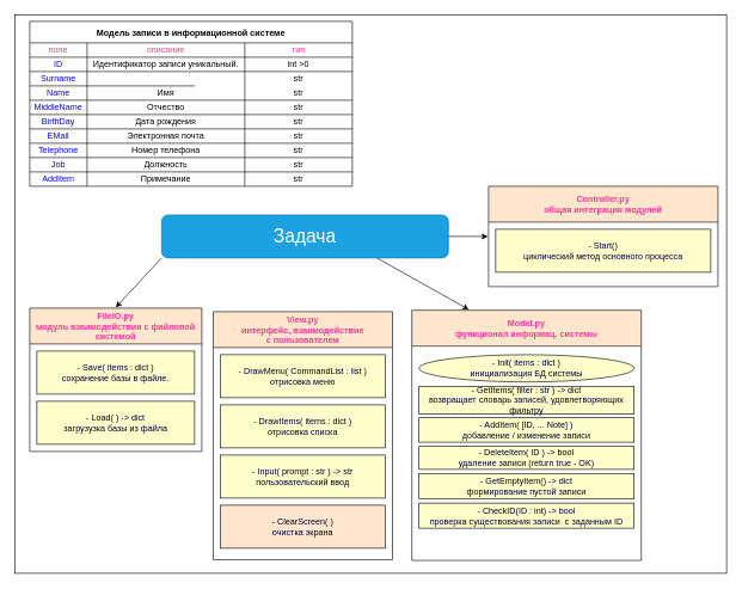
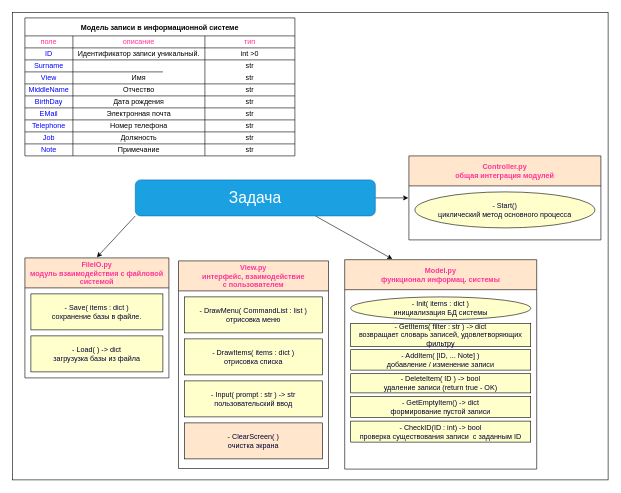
  <mxCell id="0" />
  <mxCell id="1" parent="0" />
  <mxCell id="2" value="" style="rounded=0;shadow=0;glass=0;labelBackgroundColor=none;labelBorderColor=none;sketch=0;fontColor=none;strokeColor=#000000;fillColor=none;noLabel=1;" parent="1" vertex="1"><mxGeometry x="20" y="20" width="993" height="779" as="geometry" /></mxCell>
  <mxCell id="3" value="Модель записи в информационной системе" style="shape=table;startSize=30;container=1;collapsible=0;childLayout=tableLayout;fontStyle=1;align=center;pointerEvents=1;" parent="1" vertex="1"><mxGeometry x="41" y="29" width="450" height="230" as="geometry" /></mxCell>
  <mxCell id="4" value="" style="shape=partialRectangle;html=1;whiteSpace=wrap;collapsible=0;dropTarget=0;pointerEvents=0;fillColor=none;top=0;left=0;bottom=0;right=0;points=[[0,0.5],[1,0.5]];portConstraint=eastwest;fontColor=#33FF33;" parent="3" vertex="1"><mxGeometry y="30" width="450" height="20" as="geometry" /></mxCell>
  <mxCell id="5" value="поле" style="shape=partialRectangle;html=1;whiteSpace=wrap;connectable=0;fillColor=none;top=0;left=0;bottom=0;right=0;overflow=hidden;pointerEvents=1;fontColor=#FF3399;" parent="4" vertex="1"><mxGeometry width="80" height="20" as="geometry"><mxRectangle width="80" height="20" as="alternateBounds" /></mxGeometry></mxCell>
  <mxCell id="6" value="описание" style="shape=partialRectangle;html=1;whiteSpace=wrap;connectable=0;fillColor=none;top=0;left=0;bottom=0;right=0;overflow=hidden;pointerEvents=1;fontColor=#FF3399;" parent="4" vertex="1"><mxGeometry x="80" width="220" height="20" as="geometry"><mxRectangle width="220" height="20" as="alternateBounds" /></mxGeometry></mxCell>
  <mxCell id="7" value="тип" style="shape=partialRectangle;html=1;whiteSpace=wrap;connectable=0;fillColor=none;top=0;left=0;bottom=0;right=0;overflow=hidden;pointerEvents=1;fontColor=#FF3399;" parent="4" vertex="1"><mxGeometry x="300" width="150" height="20" as="geometry"><mxRectangle width="150" height="20" as="alternateBounds" /></mxGeometry></mxCell>
  <mxCell id="8" value="" style="shape=partialRectangle;html=1;whiteSpace=wrap;collapsible=0;dropTarget=0;pointerEvents=0;fillColor=none;top=0;left=0;bottom=0;right=0;points=[[0,0.5],[1,0.5]];portConstraint=eastwest;fontColor=#33FF33;" parent="3" vertex="1"><mxGeometry y="50" width="450" height="20" as="geometry" /></mxCell>
  <mxCell id="9" value="ID" style="shape=partialRectangle;html=1;whiteSpace=wrap;connectable=0;fillColor=none;top=0;left=0;bottom=0;right=0;overflow=hidden;pointerEvents=1;fontColor=#0000FF;" parent="8" vertex="1"><mxGeometry width="80" height="20" as="geometry"><mxRectangle width="80" height="20" as="alternateBounds" /></mxGeometry></mxCell>
  <mxCell id="10" value="&lt;span style=&quot;text-align: left;&quot;&gt;Идентификатор записи уникальный.&lt;/span&gt;" style="shape=partialRectangle;html=1;whiteSpace=wrap;connectable=0;fillColor=none;top=0;left=0;bottom=0;right=0;overflow=hidden;pointerEvents=1;fontColor=#000000;" parent="8" vertex="1"><mxGeometry x="80" width="220" height="20" as="geometry"><mxRectangle width="220" height="20" as="alternateBounds" /></mxGeometry></mxCell>
  <mxCell id="11" value="&lt;span style=&quot;text-align: left&quot;&gt;int &amp;gt;0&lt;/span&gt;" style="shape=partialRectangle;html=1;whiteSpace=wrap;connectable=0;fillColor=none;top=0;left=0;bottom=0;right=0;overflow=hidden;pointerEvents=1;fontColor=#000000;" parent="8" vertex="1"><mxGeometry x="300" width="150" height="20" as="geometry"><mxRectangle width="150" height="20" as="alternateBounds" /></mxGeometry></mxCell>
  <mxCell id="12" value="" style="shape=partialRectangle;html=1;whiteSpace=wrap;collapsible=0;dropTarget=0;pointerEvents=0;fillColor=none;top=0;left=0;bottom=0;right=0;points=[[0,0.5],[1,0.5]];portConstraint=eastwest;fontColor=#33FF33;" parent="3" vertex="1"><mxGeometry y="70" width="450" height="20" as="geometry" /></mxCell>
  <mxCell id="13" value="&lt;span style=&quot;text-align: left&quot;&gt;Surname&lt;/span&gt;" style="shape=partialRectangle;html=1;whiteSpace=wrap;connectable=0;top=0;left=0;bottom=0;right=0;overflow=hidden;pointerEvents=1;fontColor=#0000FF;fillColor=none;" parent="12" vertex="1"><mxGeometry width="80" height="20" as="geometry"><mxRectangle width="80" height="20" as="alternateBounds" /></mxGeometry></mxCell>
  <mxCell id="14" value="str" style="shape=partialRectangle;html=1;whiteSpace=wrap;connectable=0;fillColor=none;top=0;left=0;bottom=0;right=0;overflow=hidden;pointerEvents=1;fontColor=#000000;strokeColor=#FFFFFF;" parent="12" vertex="1"><mxGeometry x="300" width="150" height="20" as="geometry"><mxRectangle width="150" height="20" as="alternateBounds" /></mxGeometry></mxCell>
  <mxCell id="15" value="" style="shape=partialRectangle;html=1;whiteSpace=wrap;collapsible=0;dropTarget=0;pointerEvents=0;fillColor=none;top=0;left=0;bottom=0;right=0;points=[[0,0.5],[1,0.5]];portConstraint=eastwest;fontColor=#33FF33;" parent="3" vertex="1"><mxGeometry y="90" width="450" height="20" as="geometry" /></mxCell>
- <mxCell id="16" value="Name" style="shape=partialRectangle;html=1;whiteSpace=wrap;connectable=0;fillColor=none;top=0;left=0;bottom=0;right=0;overflow=hidden;pointerEvents=1;fontColor=#0000FF;" parent="15" vertex="1"><mxGeometry width="80" height="20" as="geometry"><mxRectangle width="80" height="20" as="alternateBounds" /></mxGeometry></mxCell>
+ <mxCell id="16" value="View" style="shape=partialRectangle;html=1;whiteSpace=wrap;connectable=0;fillColor=none;top=0;left=0;bottom=0;right=0;overflow=hidden;pointerEvents=1;fontColor=#0000FF;" parent="15" vertex="1"><mxGeometry width="80" height="20" as="geometry"><mxRectangle width="80" height="20" as="alternateBounds" /></mxGeometry></mxCell>
  <mxCell id="17" value="Имя" style="shape=partialRectangle;html=1;whiteSpace=wrap;connectable=0;fillColor=none;top=0;left=0;bottom=0;right=0;overflow=hidden;pointerEvents=1;fontColor=#000000;strokeColor=#FFFFFF;" parent="15" vertex="1"><mxGeometry x="80" width="220" height="20" as="geometry"><mxRectangle width="220" height="20" as="alternateBounds" /></mxGeometry></mxCell>
  <mxCell id="18" value="str" style="shape=partialRectangle;html=1;whiteSpace=wrap;connectable=0;fillColor=none;top=0;left=0;bottom=0;right=0;overflow=hidden;pointerEvents=1;fontColor=#000000;strokeColor=#FFFFFF;" parent="15" vertex="1"><mxGeometry x="300" width="150" height="20" as="geometry"><mxRectangle width="150" height="20" as="alternateBounds" /></mxGeometry></mxCell>
  <mxCell id="19" value="" style="shape=partialRectangle;html=1;whiteSpace=wrap;collapsible=0;dropTarget=0;pointerEvents=0;fillColor=none;top=0;left=0;bottom=0;right=0;points=[[0,0.5],[1,0.5]];portConstraint=eastwest;fontColor=#33FF33;" parent="3" vertex="1"><mxGeometry y="110" width="450" height="20" as="geometry" /></mxCell>
  <mxCell id="20" value="MiddleName" style="shape=partialRectangle;html=1;whiteSpace=wrap;connectable=0;fillColor=none;top=0;left=0;bottom=0;right=0;overflow=hidden;pointerEvents=1;fontColor=#0000FF;" parent="19" vertex="1"><mxGeometry width="80" height="20" as="geometry"><mxRectangle width="80" height="20" as="alternateBounds" /></mxGeometry></mxCell>
  <mxCell id="21" value="Отчество" style="shape=partialRectangle;html=1;whiteSpace=wrap;connectable=0;fillColor=none;top=0;left=0;bottom=0;right=0;overflow=hidden;pointerEvents=1;fontColor=#000000;strokeColor=#FFFFFF;" parent="19" vertex="1"><mxGeometry x="80" width="220" height="20" as="geometry"><mxRectangle width="220" height="20" as="alternateBounds" /></mxGeometry></mxCell>
  <mxCell id="22" value="&lt;font&gt;str&lt;/font&gt;" style="shape=partialRectangle;html=1;whiteSpace=wrap;connectable=0;fillColor=none;top=0;left=0;bottom=0;right=0;overflow=hidden;pointerEvents=1;fontColor=#000000;strokeColor=#FFFFFF;" parent="19" vertex="1"><mxGeometry x="300" width="150" height="20" as="geometry"><mxRectangle width="150" height="20" as="alternateBounds" /></mxGeometry></mxCell>
  <mxCell id="23" value="" style="shape=partialRectangle;html=1;whiteSpace=wrap;collapsible=0;dropTarget=0;pointerEvents=0;fillColor=none;top=0;left=0;bottom=0;right=0;points=[[0,0.5],[1,0.5]];portConstraint=eastwest;fontColor=#33FF33;" parent="3" vertex="1"><mxGeometry y="130" width="450" height="20" as="geometry" /></mxCell>
  <mxCell id="24" value="BirthDay" style="shape=partialRectangle;html=1;whiteSpace=wrap;connectable=0;fillColor=none;top=0;left=0;bottom=0;right=0;overflow=hidden;pointerEvents=1;fontColor=#0000FF;" parent="23" vertex="1"><mxGeometry width="80" height="20" as="geometry"><mxRectangle width="80" height="20" as="alternateBounds" /></mxGeometry></mxCell>
  <mxCell id="25" value="Дата рождения" style="shape=partialRectangle;html=1;whiteSpace=wrap;connectable=0;fillColor=none;top=0;left=0;bottom=0;right=0;overflow=hidden;pointerEvents=1;fontColor=#000000;strokeColor=#F0F0F0;" parent="23" vertex="1"><mxGeometry x="80" width="220" height="20" as="geometry"><mxRectangle width="220" height="20" as="alternateBounds" /></mxGeometry></mxCell>
  <mxCell id="26" value="str" style="shape=partialRectangle;html=1;whiteSpace=wrap;connectable=0;fillColor=none;top=0;left=0;bottom=0;right=0;overflow=hidden;pointerEvents=1;fontColor=#000000;strokeColor=#F0F0F0;" parent="23" vertex="1"><mxGeometry x="300" width="150" height="20" as="geometry"><mxRectangle width="150" height="20" as="alternateBounds" /></mxGeometry></mxCell>
  <mxCell id="27" value="" style="shape=partialRectangle;html=1;whiteSpace=wrap;collapsible=0;dropTarget=0;pointerEvents=0;fillColor=none;top=0;left=0;bottom=0;right=0;points=[[0,0.5],[1,0.5]];portConstraint=eastwest;fontColor=#33FF33;" parent="3" vertex="1"><mxGeometry y="150" width="450" height="20" as="geometry" /></mxCell>
  <mxCell id="28" value="EMail" style="shape=partialRectangle;html=1;whiteSpace=wrap;connectable=0;fillColor=none;top=0;left=0;bottom=0;right=0;overflow=hidden;pointerEvents=1;fontColor=#0000FF;" parent="27" vertex="1"><mxGeometry width="80" height="20" as="geometry"><mxRectangle width="80" height="20" as="alternateBounds" /></mxGeometry></mxCell>
  <mxCell id="29" value="Электронная почта" style="shape=partialRectangle;html=1;whiteSpace=wrap;connectable=0;fillColor=none;top=0;left=0;bottom=0;right=0;overflow=hidden;pointerEvents=1;fontColor=#000000;strokeColor=#F0F0F0;" parent="27" vertex="1"><mxGeometry x="80" width="220" height="20" as="geometry"><mxRectangle width="220" height="20" as="alternateBounds" /></mxGeometry></mxCell>
  <mxCell id="30" value="str" style="shape=partialRectangle;html=1;whiteSpace=wrap;connectable=0;fillColor=none;top=0;left=0;bottom=0;right=0;overflow=hidden;pointerEvents=1;fontColor=#000000;strokeColor=#F0F0F0;" parent="27" vertex="1"><mxGeometry x="300" width="150" height="20" as="geometry"><mxRectangle width="150" height="20" as="alternateBounds" /></mxGeometry></mxCell>
  <mxCell id="31" value="" style="shape=partialRectangle;html=1;whiteSpace=wrap;collapsible=0;dropTarget=0;pointerEvents=0;fillColor=none;top=0;left=0;bottom=0;right=0;points=[[0,0.5],[1,0.5]];portConstraint=eastwest;fontColor=#33FF33;" parent="3" vertex="1"><mxGeometry y="170" width="450" height="20" as="geometry" /></mxCell>
  <mxCell id="32" value="Telephone" style="shape=partialRectangle;html=1;whiteSpace=wrap;connectable=0;fillColor=none;top=0;left=0;bottom=0;right=0;overflow=hidden;pointerEvents=1;fontColor=#0000FF;" parent="31" vertex="1"><mxGeometry width="80" height="20" as="geometry"><mxRectangle width="80" height="20" as="alternateBounds" /></mxGeometry></mxCell>
  <mxCell id="33" value="Номер телефона" style="shape=partialRectangle;html=1;whiteSpace=wrap;connectable=0;fillColor=none;top=0;left=0;bottom=0;right=0;overflow=hidden;pointerEvents=1;fontColor=#000000;strokeColor=#F0F0F0;" parent="31" vertex="1"><mxGeometry x="80" width="220" height="20" as="geometry"><mxRectangle width="220" height="20" as="alternateBounds" /></mxGeometry></mxCell>
  <mxCell id="34" value="str" style="shape=partialRectangle;html=1;whiteSpace=wrap;connectable=0;fillColor=none;top=0;left=0;bottom=0;right=0;overflow=hidden;pointerEvents=1;fontColor=#000000;strokeColor=#F0F0F0;" parent="31" vertex="1"><mxGeometry x="300" width="150" height="20" as="geometry"><mxRectangle width="150" height="20" as="alternateBounds" /></mxGeometry></mxCell>
  <mxCell id="35" value="" style="shape=partialRectangle;html=1;whiteSpace=wrap;collapsible=0;dropTarget=0;pointerEvents=0;fillColor=none;top=0;left=0;bottom=0;right=0;points=[[0,0.5],[1,0.5]];portConstraint=eastwest;fontColor=#33FF33;" parent="3" vertex="1"><mxGeometry y="190" width="450" height="20" as="geometry" /></mxCell>
  <mxCell id="36" value="Job" style="shape=partialRectangle;html=1;whiteSpace=wrap;connectable=0;fillColor=none;top=0;left=0;bottom=0;right=0;overflow=hidden;pointerEvents=1;fontColor=#0000FF;" parent="35" vertex="1"><mxGeometry width="80" height="20" as="geometry"><mxRectangle width="80" height="20" as="alternateBounds" /></mxGeometry></mxCell>
  <mxCell id="37" value="Должность" style="shape=partialRectangle;html=1;whiteSpace=wrap;connectable=0;fillColor=none;top=0;left=0;bottom=0;right=0;overflow=hidden;pointerEvents=1;fontColor=#000000;strokeColor=#F0F0F0;" parent="35" vertex="1"><mxGeometry x="80" width="220" height="20" as="geometry"><mxRectangle width="220" height="20" as="alternateBounds" /></mxGeometry></mxCell>
  <mxCell id="38" value="str" style="shape=partialRectangle;html=1;whiteSpace=wrap;connectable=0;fillColor=none;top=0;left=0;bottom=0;right=0;overflow=hidden;pointerEvents=1;fontColor=#000000;strokeColor=#F0F0F0;" parent="35" vertex="1"><mxGeometry x="300" width="150" height="20" as="geometry"><mxRectangle width="150" height="20" as="alternateBounds" /></mxGeometry></mxCell>
  <mxCell id="39" value="" style="shape=partialRectangle;html=1;whiteSpace=wrap;collapsible=0;dropTarget=0;pointerEvents=0;fillColor=none;top=0;left=0;bottom=0;right=0;points=[[0,0.5],[1,0.5]];portConstraint=eastwest;fontColor=#33FF33;" parent="3" vertex="1"><mxGeometry y="210" width="450" height="20" as="geometry" /></mxCell>
- <mxCell id="40" value="AddItem" style="shape=partialRectangle;html=1;whiteSpace=wrap;connectable=0;fillColor=none;top=0;left=0;bottom=0;right=0;overflow=hidden;pointerEvents=1;fontColor=#0000FF;" parent="39" vertex="1"><mxGeometry width="80" height="20" as="geometry"><mxRectangle width="80" height="20" as="alternateBounds" /></mxGeometry></mxCell>
+ <mxCell id="40" value="Note" style="shape=partialRectangle;html=1;whiteSpace=wrap;connectable=0;fillColor=none;top=0;left=0;bottom=0;right=0;overflow=hidden;pointerEvents=1;fontColor=#0000FF;" parent="39" vertex="1"><mxGeometry width="80" height="20" as="geometry"><mxRectangle width="80" height="20" as="alternateBounds" /></mxGeometry></mxCell>
  <mxCell id="41" value="Примечание" style="shape=partialRectangle;html=1;whiteSpace=wrap;connectable=0;fillColor=none;top=0;left=0;bottom=0;right=0;overflow=hidden;pointerEvents=1;fontColor=#000000;strokeColor=#F0F0F0;" parent="39" vertex="1"><mxGeometry x="80" width="220" height="20" as="geometry"><mxRectangle width="220" height="20" as="alternateBounds" /></mxGeometry></mxCell>
  <mxCell id="42" value="str" style="shape=partialRectangle;html=1;whiteSpace=wrap;connectable=0;fillColor=none;top=0;left=0;bottom=0;right=0;overflow=hidden;pointerEvents=1;fontColor=#000000;strokeColor=#F0F0F0;" parent="39" vertex="1"><mxGeometry x="300" width="150" height="20" as="geometry"><mxRectangle width="150" height="20" as="alternateBounds" /></mxGeometry></mxCell>
  <mxCell id="43" value="FileIO.py&#10;модуль взаимодействия с файловой&#10;системой" style="swimlane;fontColor=#FF3399;strokeColor=#000000;startSize=50;perimeterSpacing=1;labelBackgroundColor=none;fillColor=#FFE6CC;" parent="1" vertex="1"><mxGeometry x="41" y="429" width="240" height="200" as="geometry"><mxRectangle x="40" y="450" width="230" height="50" as="alternateBounds" /></mxGeometry></mxCell>
  <mxCell id="44" value="&lt;font&gt;- Save( items : dict )&lt;br&gt;сохранение базы в файле.&lt;/font&gt;" style="whiteSpace=wrap;html=1;fontColor=#000033;strokeColor=#000000;fillColor=#FFFFCC;" parent="43" vertex="1"><mxGeometry x="10" y="60" width="220" height="60" as="geometry" /></mxCell>
  <mxCell id="45" value="&lt;font&gt;- Load( ) -&amp;gt; dict&lt;br&gt;загрузузка базы из файла&lt;/font&gt;" style="whiteSpace=wrap;html=1;fontColor=#000033;strokeColor=#000000;fillColor=#FFFFCC;" parent="43" vertex="1"><mxGeometry x="10" y="130" width="220" height="60" as="geometry" /></mxCell>
  <mxCell id="46" style="edgeStyle=none;html=1;exitX=0;exitY=1;exitDx=0;exitDy=0;entryX=0.5;entryY=0;entryDx=0;entryDy=0;fontColor=#FFFFFF;strokeColor=#000000;" parent="1" source="49" target="43" edge="1"><mxGeometry relative="1" as="geometry" /></mxCell>
  <mxCell id="47" style="edgeStyle=none;html=1;exitX=0.75;exitY=1;exitDx=0;exitDy=0;entryX=0.25;entryY=0;entryDx=0;entryDy=0;fontColor=#00FF00;strokeColor=#000000;" parent="1" source="49" target="55" edge="1"><mxGeometry relative="1" as="geometry" /></mxCell>
  <mxCell id="48" style="edgeStyle=none;html=1;exitX=1;exitY=0.5;exitDx=0;exitDy=0;entryX=0;entryY=0.5;entryDx=0;entryDy=0;fontColor=#00FF00;strokeColor=#000000;" parent="1" source="49" target="62" edge="1"><mxGeometry relative="1" as="geometry" /></mxCell>
  <mxCell id="49" value="&lt;font color=&quot;#ffffff&quot; style=&quot;font-size: 26px&quot;&gt;Задача&lt;/font&gt;" style="rounded=1;whiteSpace=wrap;html=1;fontColor=#ffffff;strokeColor=#006EAF;fillColor=#1ba1e2;" parent="1" vertex="1"><mxGeometry x="225" y="299" width="400" height="60" as="geometry" /></mxCell>
  <mxCell id="50" value="View.py&#10;интерфейс, взаимодействие&#10;с пользователем" style="swimlane;fontColor=#FF3399;strokeColor=#000000;startSize=50;labelBackgroundColor=none;labelBorderColor=none;swimlaneFillColor=none;perimeterSpacing=1;swimlaneLine=1;glass=0;rounded=0;shadow=0;sketch=0;fillColor=#FFE6CC;" parent="1" vertex="1"><mxGeometry x="297" y="434" width="250" height="346" as="geometry" /></mxCell>
  <mxCell id="51" value="&lt;font&gt;- DrawMenu(&amp;nbsp;CommandList : list&lt;/font&gt;&lt;span&gt;&amp;nbsp;&lt;/span&gt;&lt;font&gt;)&lt;br&gt;отрисовка меню&lt;br&gt;&lt;/font&gt;" style="whiteSpace=wrap;html=1;fontColor=#000033;strokeColor=#000000;fillColor=#FFFFCC;" parent="50" vertex="1"><mxGeometry x="10" y="60" width="230" height="60" as="geometry" /></mxCell>
  <mxCell id="52" value="&lt;font&gt;- DrawItems( items : dict&lt;/font&gt;&lt;span&gt;&amp;nbsp;&lt;/span&gt;&lt;font&gt;)&lt;br&gt;отрисовка списка&lt;br&gt;&lt;/font&gt;" style="whiteSpace=wrap;html=1;fontColor=#000033;strokeColor=#000000;fillColor=#FFFFCC;" parent="50" vertex="1"><mxGeometry x="10" y="130" width="230" height="60" as="geometry" /></mxCell>
  <mxCell id="53" value="&lt;font&gt;- Input( prompt : str&lt;/font&gt;&lt;span&gt;&amp;nbsp;&lt;/span&gt;&lt;font&gt;) -&amp;gt; str&lt;br&gt;пользовательский ввод&lt;br&gt;&lt;/font&gt;" style="whiteSpace=wrap;html=1;fontColor=#000033;strokeColor=#000000;fillColor=#FFFFCC;" parent="50" vertex="1"><mxGeometry x="10" y="200" width="230" height="60" as="geometry" /></mxCell>
  <mxCell id="54" value="&lt;font&gt;- ClearScreen( &lt;/font&gt;&lt;font&gt;)&lt;br&gt;очистка экрана&lt;br&gt;&lt;/font&gt;" style="whiteSpace=wrap;html=1;fontColor=#000033;strokeColor=#000000;fillColor=#ffe6cc;" parent="50" vertex="1"><mxGeometry x="10" y="270" width="230" height="60" as="geometry" /></mxCell>
  <mxCell id="55" value="Model.py&#10;функционал информац. системы" style="swimlane;fontColor=#FF3399;strokeColor=#000000;startSize=50;perimeterSpacing=1;fillColor=#FFE6CC;" parent="1" vertex="1"><mxGeometry x="574" y="432" width="320" height="349" as="geometry" /></mxCell>
  <mxCell id="56" value="&lt;font&gt;- GetItems( filter : str&lt;/font&gt;&lt;span&gt;&amp;nbsp;&lt;/span&gt;&lt;font&gt;) -&amp;gt; dict&lt;br&gt;возвращает словарь записей, удовлетворяющих фильтру&lt;br&gt;&lt;/font&gt;" style="whiteSpace=wrap;html=1;fontColor=#000033;strokeColor=#000000;fillColor=#FFFFCC;" parent="55" vertex="1"><mxGeometry x="10" y="106" width="300" height="39" as="geometry" /></mxCell>
  <mxCell id="57" value="&lt;font&gt;- Add&lt;/font&gt;&lt;font&gt;Item(&amp;nbsp;&lt;/font&gt;&lt;span style=&quot;&quot;&gt;[ID, ... Note]&lt;/span&gt;&lt;span style=&quot;&quot;&gt;&amp;nbsp;&lt;/span&gt;&lt;font&gt;)&lt;br&gt;добавление / изменение записи&lt;br&gt;&lt;/font&gt;" style="whiteSpace=wrap;html=1;fontColor=#000033;strokeColor=#000000;fillColor=#FFFFCC;" parent="55" vertex="1"><mxGeometry x="10" y="150" width="300" height="34" as="geometry" /></mxCell>
  <mxCell id="58" value="&lt;font&gt;- Delete&lt;/font&gt;&lt;font&gt;Item(&amp;nbsp;&lt;/font&gt;&lt;span&gt;ID&lt;/span&gt;&lt;span&gt;&amp;nbsp;&lt;/span&gt;&lt;font&gt;) -&amp;gt; bool&lt;br&gt;удаление записи (return true - OK)&lt;br&gt;&lt;/font&gt;" style="whiteSpace=wrap;html=1;fontColor=#000033;strokeColor=#000000;fillColor=#FFFFCC;" parent="55" vertex="1"><mxGeometry x="10" y="190" width="300" height="32" as="geometry" /></mxCell>
  <mxCell id="59" value="&lt;font&gt;- Init&lt;/font&gt;&lt;font&gt;( items : dict&lt;/font&gt;&lt;span&gt;&amp;nbsp;&lt;/span&gt;&lt;font&gt;)&lt;br&gt;инициализация БД системы&lt;br&gt;&lt;/font&gt;" style="ellipse;whiteSpace=wrap;html=1;fontColor=#000033;strokeColor=#000000;fillColor=#FFFFCC;" parent="55" vertex="1"><mxGeometry x="10" y="62" width="300" height="38" as="geometry" /></mxCell>
  <mxCell id="60" value="&lt;font&gt;- GetEmptyItem() -&amp;gt; dict&lt;br&gt;&lt;/font&gt;&lt;font&gt;формирование пустой записи&lt;br&gt;&lt;/font&gt;" style="whiteSpace=wrap;html=1;fontColor=#000033;strokeColor=#000000;fillColor=#FFFFCC;" vertex="1" parent="55"><mxGeometry x="10" y="228" width="300" height="35" as="geometry" /></mxCell>
  <mxCell id="61" value="&lt;font&gt;- CheckID(ID : int) -&amp;gt; bool&lt;br&gt;&lt;/font&gt;&lt;font&gt;проверка существования записи&amp;nbsp; с заданным ID&lt;br&gt;&lt;/font&gt;" style="whiteSpace=wrap;html=1;fontColor=#000033;strokeColor=#000000;fillColor=#FFFFCC;" vertex="1" parent="55"><mxGeometry x="10" y="269" width="300" height="35" as="geometry" /></mxCell>
  <mxCell id="62" value="Controller.py&#10;общая интеграция модулей" style="swimlane;fontColor=#FF3399;strokeColor=#000000;startSize=50;perimeterSpacing=1;labelBackgroundColor=none;fillColor=#FFE6CC;" parent="1" vertex="1"><mxGeometry x="681" y="259" width="320" height="140" as="geometry" /></mxCell>
- <mxCell id="63" value="&lt;font&gt;- Start()&lt;br&gt;циклический метод основного процесса&lt;br&gt;&lt;/font&gt;" style="whiteSpace=wrap;html=1;fontColor=#000033;strokeColor=#000000;labelBackgroundColor=none;fillColor=#FFFFCC;" parent="62" vertex="1"><mxGeometry x="10" y="60" width="300" height="60" as="geometry" /></mxCell>
+ <mxCell id="63" value="&lt;font&gt;- Start()&lt;br&gt;циклический метод основного процесса&lt;br&gt;&lt;/font&gt;" style="ellipse;whiteSpace=wrap;html=1;fontColor=#000033;strokeColor=#000000;labelBackgroundColor=none;fillColor=#FFFFCC;" parent="62" vertex="1"><mxGeometry x="10" y="60" width="300" height="60" as="geometry" /></mxCell>
